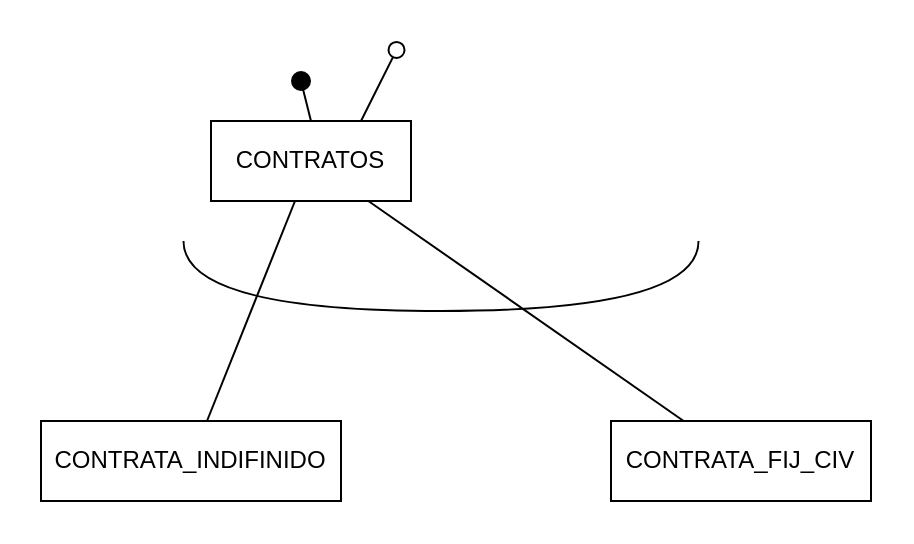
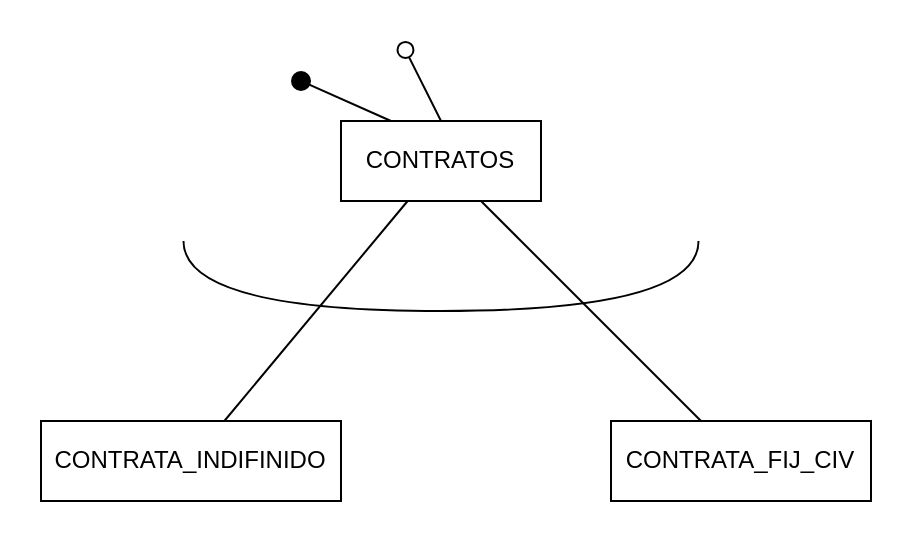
  <mxCell id="0" />
  <mxCell id="1" parent="0" />
- <mxCell id="2" value="CONTRATOS" style="whiteSpace=wrap;html=1;align=center;" vertex="1" parent="1"><mxGeometry x="105" y="60" width="100" height="40" as="geometry" /></mxCell>
+ <mxCell id="2" value="CONTRATOS" style="whiteSpace=wrap;html=1;align=center;" vertex="1" parent="1"><mxGeometry x="170" y="60" width="100" height="40" as="geometry" /></mxCell>
  <mxCell id="3" value="CONTRATA_INDIFINIDO" style="whiteSpace=wrap;html=1;align=center;" vertex="1" parent="1"><mxGeometry x="20" y="210" width="150" height="40" as="geometry" /></mxCell>
  <mxCell id="4" value="CONTRATA_FIJ_CIV" style="whiteSpace=wrap;html=1;align=center;" vertex="1" parent="1"><mxGeometry x="305" y="210" width="130" height="40" as="geometry" /></mxCell>
  <mxCell id="5" value="" style="endArrow=none;html=1;rounded=0;" edge="1" parent="1" source="3" target="2"><mxGeometry relative="1" as="geometry"><mxPoint x="130" y="320" as="sourcePoint" /><mxPoint x="290" y="320" as="targetPoint" /></mxGeometry></mxCell>
  <mxCell id="6" value="" style="endArrow=none;html=1;rounded=0;" edge="1" parent="1" source="4" target="2"><mxGeometry relative="1" as="geometry"><mxPoint x="337" y="210" as="sourcePoint" /><mxPoint x="238" y="100" as="targetPoint" /></mxGeometry></mxCell>
  <mxCell id="7" value="" style="shape=requiredInterface;html=1;verticalLabelPosition=bottom;sketch=0;direction=south;" vertex="1" parent="1"><mxGeometry x="91.25" y="120" width="257.5" height="35" as="geometry" /></mxCell>
  <mxCell id="8" value="" style="endArrow=circle;html=1;rounded=0;strokeColor=default;shadow=0;startFill=0;fillOpacity=100;endFill=0;snapToPoint=1;fixDash=1;metaEdit=1;backgroundOutline=1;comic=0;jiggle=1;enumerate=0;orthogonal=0;strokeOpacity=100;arcSize=210;startArrow=none;strokeWidth=1;startSize=0;endSize=3;" edge="1" parent="1" source="2"><mxGeometry relative="1" as="geometry"><mxPoint x="-120" y="70" as="sourcePoint" /><mxPoint x="200" y="20" as="targetPoint" /></mxGeometry></mxCell>
  <mxCell id="9" value="" style="endArrow=none;html=1;rounded=0;shadow=0;startFill=1;fillOpacity=100;endFill=1;snapToPoint=1;fixDash=1;metaEdit=1;backgroundOutline=1;comic=0;jiggle=1;enumerate=0;orthogonal=0;strokeOpacity=100;arcSize=210;startArrow=oval;strokeWidth=1;startSize=9;" edge="1" parent="1" target="2"><mxGeometry relative="1" as="geometry"><mxPoint x="150" y="40" as="sourcePoint" /><mxPoint x="350" y="70" as="targetPoint" /></mxGeometry></mxCell>
